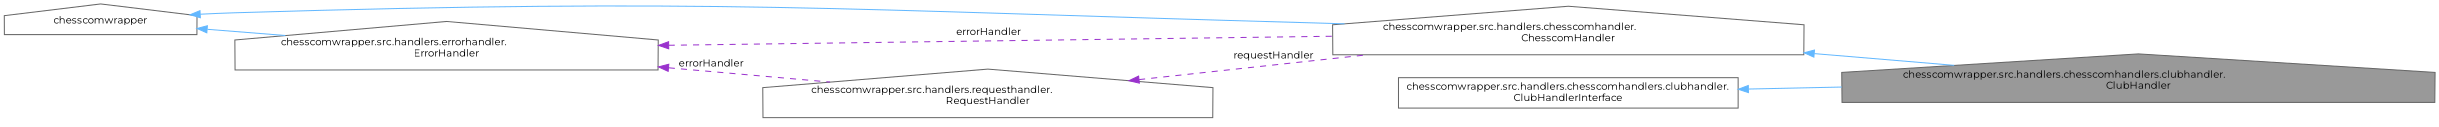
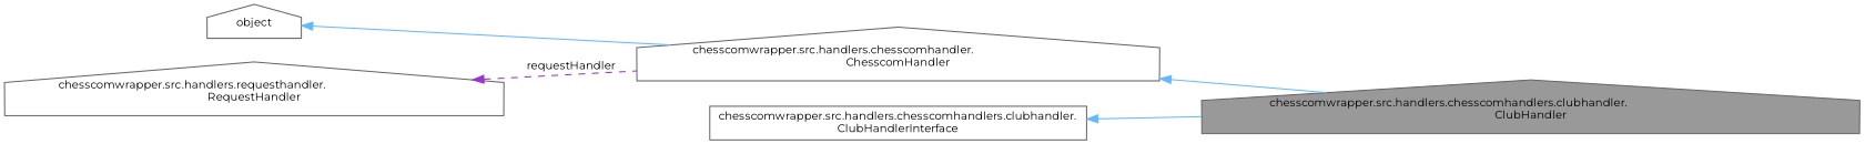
  digraph {
    fontname=Montserrat
    rankdir=LR
    node [color=gray40 fillcolor=white fontname=Montserrat fontsize=10 shape=house style=filled]
    edge [color=steelblue1 dir=back fontname=Montserrat fontsize=10 labelfontname=Helvetica labelfontsize=10 style=solid]
    n1 [fillcolor=grey60 fontcolor=black height=0.2 label="chesscomwrapper.src.handlers.chesscomhandlers.clubhandler.\lClubHandler" width=0.4]
    n2 [height=0.2 label="chesscomwrapper.src.handlers.chesscomhandler.\lChesscomHandler" width=0.4]
-   n3 [height=0.2 label=chesscomwrapper width=0.4]
-   n4 [height=0.2 label="chesscomwrapper.src.handlers.errorhandler.\lErrorHandler" width=0.4]
+   n3 [height=0.2 label=object width=0.4]
    n5 [height=0.2 label="chesscomwrapper.src.handlers.requesthandler.\lRequestHandler" width=0.4]
    n6 [height=0.2 label="chesscomwrapper.src.handlers.chesscomhandlers.clubhandler.\lClubHandlerInterface" shape=box width=0.4]
    n2 -> n1
    n3 -> n2
-   n3 -> n4
-   n4 -> n2 [color=darkorchid3 label=" errorHandler" style=dashed]
-   n4 -> n5 [color=darkorchid3 label=" errorHandler" style=dashed]
    n5 -> n2 [color=darkorchid3 label=" requestHandler" style=dashed]
    n6 -> n1
  }
